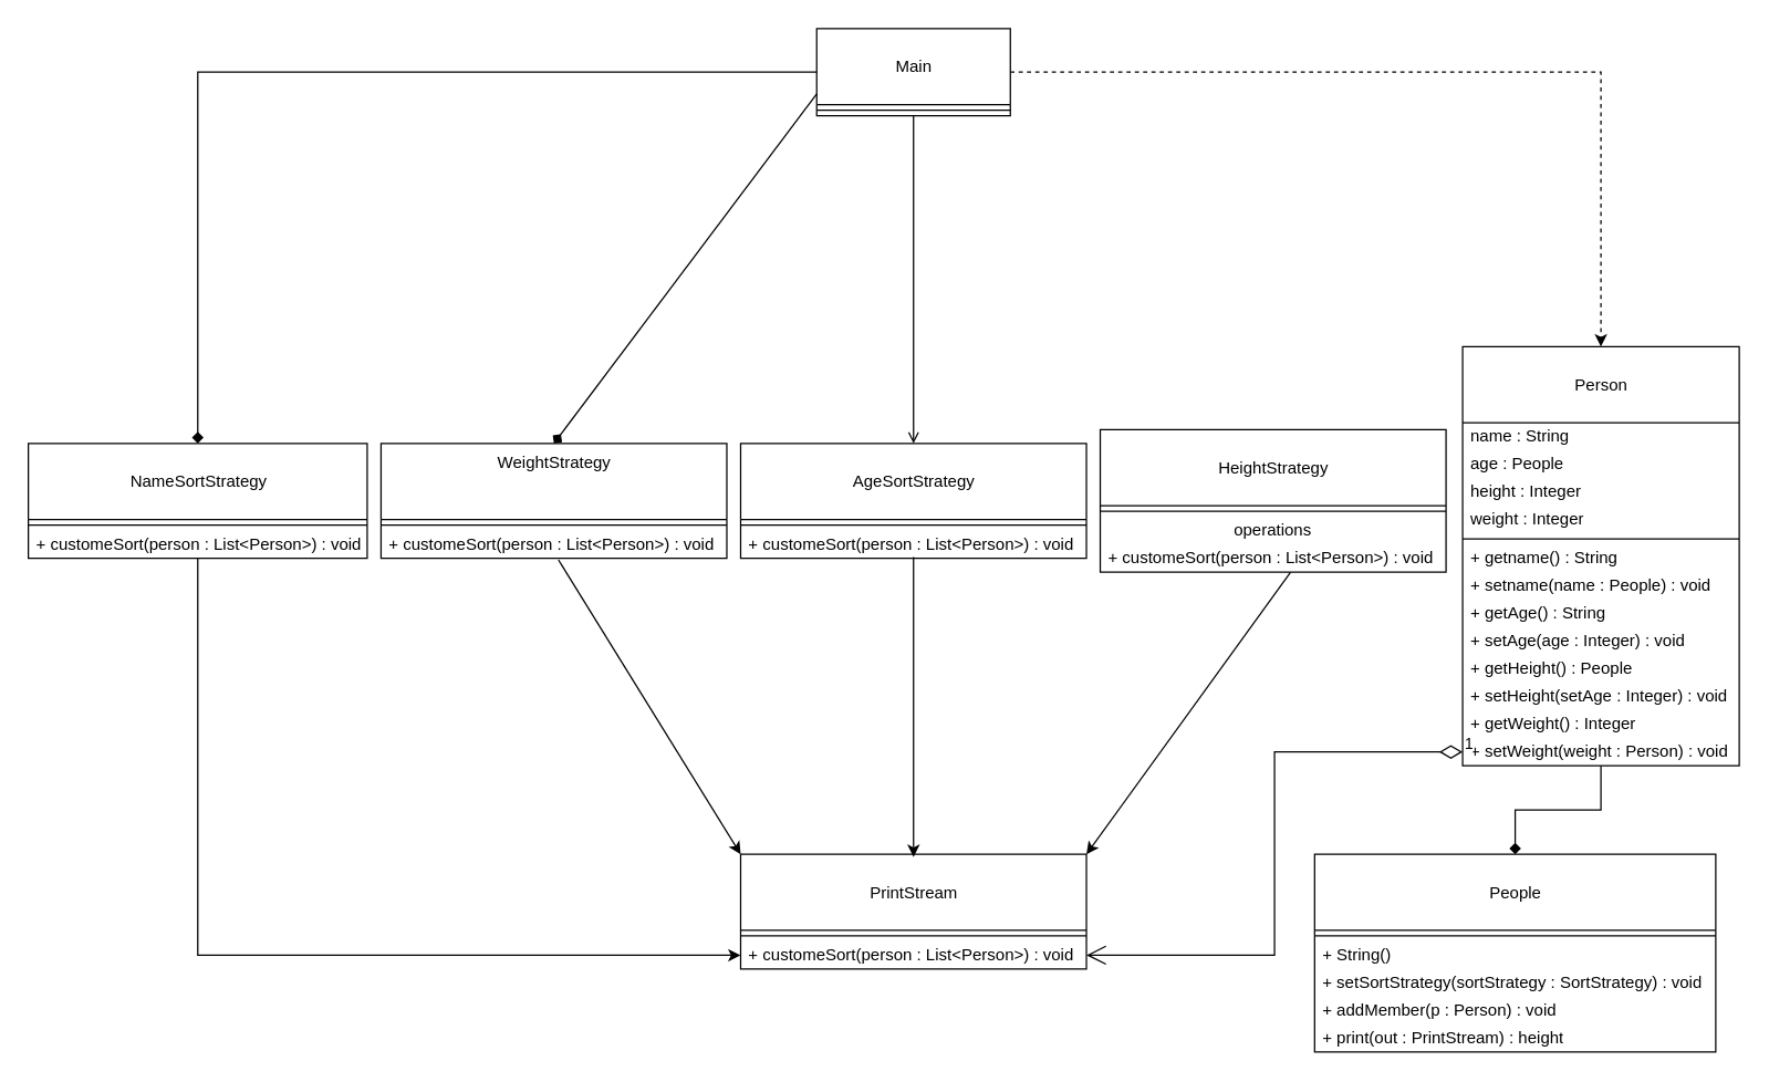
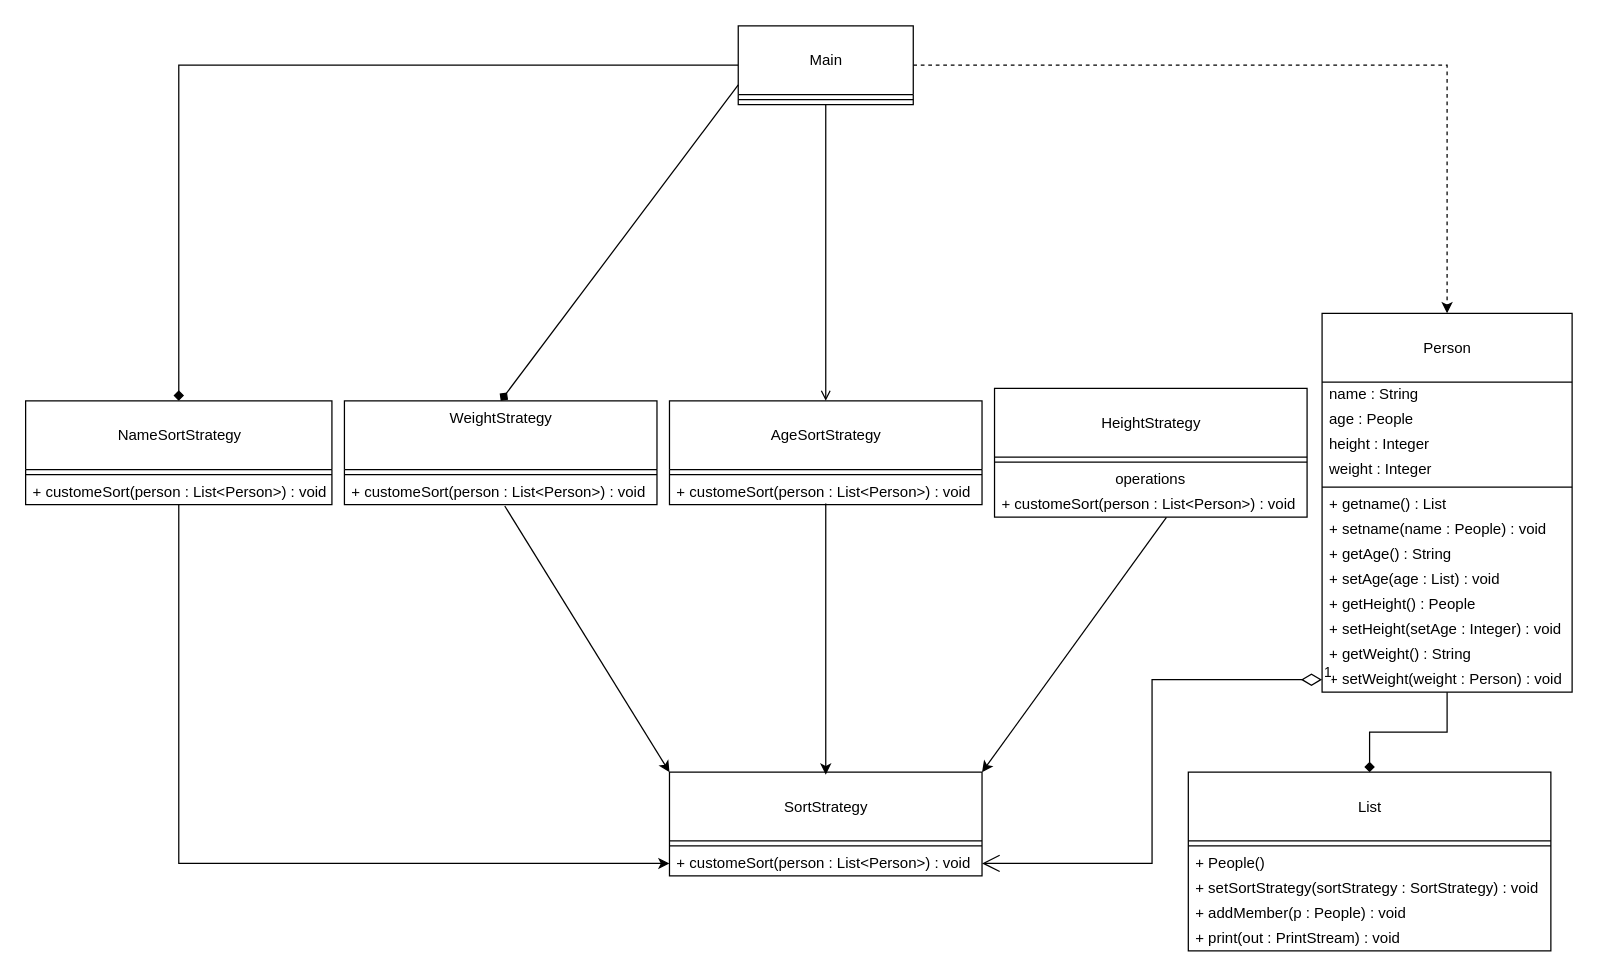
  <mxCell id="0" />
  <mxCell id="1" parent="0" />
  <mxCell id="2" style="edgeStyle=orthogonalEdgeStyle;rounded=0;orthogonalLoop=1;jettySize=auto;html=1;entryX=0.5;entryY=0;entryDx=0;entryDy=0;dashed=1;" parent="1" source="4" target="11" edge="1"><mxGeometry relative="1" as="geometry" /></mxCell>
  <mxCell id="3" style="edgeStyle=orthogonalEdgeStyle;rounded=0;orthogonalLoop=1;jettySize=auto;html=1;endArrow=diamond;" parent="1" source="4" target="32" edge="1"><mxGeometry relative="1" as="geometry" /></mxCell>
  <mxCell id="4" value="&lt;br&gt;Main" style="swimlane;fontStyle=0;align=center;verticalAlign=top;childLayout=stackLayout;horizontal=1;startSize=55;horizontalStack=0;resizeParent=1;resizeParentMax=0;resizeLast=0;collapsible=0;marginBottom=0;html=1;" parent="1" vertex="1"><mxGeometry x="590" y="20" width="140" height="63" as="geometry" /></mxCell>
  <mxCell id="5" value="" style="line;strokeWidth=1;fillColor=none;align=left;verticalAlign=middle;spacingTop=-1;spacingLeft=3;spacingRight=3;rotatable=0;labelPosition=right;points=[];portConstraint=eastwest;" parent="4" vertex="1"><mxGeometry y="55" width="140" height="8" as="geometry" /></mxCell>
  <mxCell id="6" value="&lt;br&gt;HeightStrategy" style="swimlane;fontStyle=0;align=center;verticalAlign=top;childLayout=stackLayout;horizontal=1;startSize=55;horizontalStack=0;resizeParent=1;resizeParentMax=0;resizeLast=0;collapsible=0;marginBottom=0;html=1;" parent="1" vertex="1"><mxGeometry x="795" y="310" width="250" height="103" as="geometry" /></mxCell>
  <mxCell id="7" value="" style="line;strokeWidth=1;fillColor=none;align=left;verticalAlign=middle;spacingTop=-1;spacingLeft=3;spacingRight=3;rotatable=0;labelPosition=right;points=[];portConstraint=eastwest;" parent="6" vertex="1"><mxGeometry y="55" width="250" height="8" as="geometry" /></mxCell>
  <mxCell id="8" value="operations" style="text;html=1;strokeColor=none;fillColor=none;align=center;verticalAlign=middle;spacingLeft=4;spacingRight=4;overflow=hidden;rotatable=0;points=[[0,0.5],[1,0.5]];portConstraint=eastwest;" parent="6" vertex="1"><mxGeometry y="63" width="250" height="20" as="geometry" /></mxCell>
  <mxCell id="9" value="+ customeSort(person : List&amp;lt;Person&amp;gt;) : void" style="text;html=1;strokeColor=none;fillColor=none;align=left;verticalAlign=middle;spacingLeft=4;spacingRight=4;overflow=hidden;rotatable=0;points=[[0,0.5],[1,0.5]];portConstraint=eastwest;" parent="6" vertex="1"><mxGeometry y="83" width="250" height="20" as="geometry" /></mxCell>
  <mxCell id="10" style="edgeStyle=orthogonalEdgeStyle;rounded=0;orthogonalLoop=1;jettySize=auto;html=1;entryX=0.5;entryY=0;entryDx=0;entryDy=0;endArrow=diamond;" parent="1" source="11" target="44" edge="1"><mxGeometry relative="1" as="geometry" /></mxCell>
  <mxCell id="11" value="&lt;br&gt;Person" style="swimlane;fontStyle=0;align=center;verticalAlign=top;childLayout=stackLayout;horizontal=1;startSize=55;horizontalStack=0;resizeParent=1;resizeParentMax=0;resizeLast=0;collapsible=0;marginBottom=0;html=1;" parent="1" vertex="1"><mxGeometry x="1057" y="250" width="200" height="303" as="geometry" /></mxCell>
  <mxCell id="12" value="&lt;span style=&quot;text-align: center&quot;&gt;name : String&lt;/span&gt;" style="text;html=1;strokeColor=none;fillColor=none;align=left;verticalAlign=middle;spacingLeft=4;spacingRight=4;overflow=hidden;rotatable=0;points=[[0,0.5],[1,0.5]];portConstraint=eastwest;" parent="11" vertex="1"><mxGeometry y="55" width="200" height="20" as="geometry" /></mxCell>
  <mxCell id="13" value="&lt;span style=&quot;text-align: center&quot;&gt;age : People&lt;/span&gt;" style="text;html=1;strokeColor=none;fillColor=none;align=left;verticalAlign=middle;spacingLeft=4;spacingRight=4;overflow=hidden;rotatable=0;points=[[0,0.5],[1,0.5]];portConstraint=eastwest;" parent="11" vertex="1"><mxGeometry y="75" width="200" height="20" as="geometry" /></mxCell>
  <mxCell id="14" value="&lt;span style=&quot;text-align: center&quot;&gt;height : Integer&lt;/span&gt;" style="text;html=1;strokeColor=none;fillColor=none;align=left;verticalAlign=middle;spacingLeft=4;spacingRight=4;overflow=hidden;rotatable=0;points=[[0,0.5],[1,0.5]];portConstraint=eastwest;" parent="11" vertex="1"><mxGeometry y="95" width="200" height="20" as="geometry" /></mxCell>
  <mxCell id="15" value="&lt;span style=&quot;text-align: center&quot;&gt;weight : Integer&lt;/span&gt;" style="text;html=1;strokeColor=none;fillColor=none;align=left;verticalAlign=middle;spacingLeft=4;spacingRight=4;overflow=hidden;rotatable=0;points=[[0,0.5],[1,0.5]];portConstraint=eastwest;" parent="11" vertex="1"><mxGeometry y="115" width="200" height="20" as="geometry" /></mxCell>
  <mxCell id="16" value="" style="line;strokeWidth=1;fillColor=none;align=left;verticalAlign=middle;spacingTop=-1;spacingLeft=3;spacingRight=3;rotatable=0;labelPosition=right;points=[];portConstraint=eastwest;" parent="11" vertex="1"><mxGeometry y="135" width="200" height="8" as="geometry" /></mxCell>
- <mxCell id="17" value="&lt;span style=&quot;text-align: center&quot;&gt;+ getname() : String&lt;/span&gt;" style="text;html=1;strokeColor=none;fillColor=none;align=left;verticalAlign=middle;spacingLeft=4;spacingRight=4;overflow=hidden;rotatable=0;points=[[0,0.5],[1,0.5]];portConstraint=eastwest;" parent="11" vertex="1"><mxGeometry y="143" width="200" height="20" as="geometry" /></mxCell>
+ <mxCell id="17" value="&lt;span style=&quot;text-align: center&quot;&gt;+ getname() : List&lt;/span&gt;" style="text;html=1;strokeColor=none;fillColor=none;align=left;verticalAlign=middle;spacingLeft=4;spacingRight=4;overflow=hidden;rotatable=0;points=[[0,0.5],[1,0.5]];portConstraint=eastwest;" parent="11" vertex="1"><mxGeometry y="143" width="200" height="20" as="geometry" /></mxCell>
  <mxCell id="18" value="&lt;span style=&quot;text-align: center&quot;&gt;+ setname(name : People) : void&lt;/span&gt;" style="text;html=1;strokeColor=none;fillColor=none;align=left;verticalAlign=middle;spacingLeft=4;spacingRight=4;overflow=hidden;rotatable=0;points=[[0,0.5],[1,0.5]];portConstraint=eastwest;" parent="11" vertex="1"><mxGeometry y="163" width="200" height="20" as="geometry" /></mxCell>
  <mxCell id="19" value="+ getAge() : String" style="text;html=1;strokeColor=none;fillColor=none;align=left;verticalAlign=middle;spacingLeft=4;spacingRight=4;overflow=hidden;rotatable=0;points=[[0,0.5],[1,0.5]];portConstraint=eastwest;" parent="11" vertex="1"><mxGeometry y="183" width="200" height="20" as="geometry" /></mxCell>
- <mxCell id="20" value="+ setAge(age : Integer) : void" style="text;html=1;strokeColor=none;fillColor=none;align=left;verticalAlign=middle;spacingLeft=4;spacingRight=4;overflow=hidden;rotatable=0;points=[[0,0.5],[1,0.5]];portConstraint=eastwest;" parent="11" vertex="1"><mxGeometry y="203" width="200" height="20" as="geometry" /></mxCell>
+ <mxCell id="20" value="+ setAge(age : List) : void" style="text;html=1;strokeColor=none;fillColor=none;align=left;verticalAlign=middle;spacingLeft=4;spacingRight=4;overflow=hidden;rotatable=0;points=[[0,0.5],[1,0.5]];portConstraint=eastwest;" parent="11" vertex="1"><mxGeometry y="203" width="200" height="20" as="geometry" /></mxCell>
  <mxCell id="21" value="+ getHeight() : People" style="text;html=1;strokeColor=none;fillColor=none;align=left;verticalAlign=middle;spacingLeft=4;spacingRight=4;overflow=hidden;rotatable=0;points=[[0,0.5],[1,0.5]];portConstraint=eastwest;" parent="11" vertex="1"><mxGeometry y="223" width="200" height="20" as="geometry" /></mxCell>
  <mxCell id="22" value="+ setHeight(setAge : Integer) : void" style="text;html=1;strokeColor=none;fillColor=none;align=left;verticalAlign=middle;spacingLeft=4;spacingRight=4;overflow=hidden;rotatable=0;points=[[0,0.5],[1,0.5]];portConstraint=eastwest;" parent="11" vertex="1"><mxGeometry y="243" width="200" height="20" as="geometry" /></mxCell>
- <mxCell id="23" value="+ getWeight() : Integer" style="text;html=1;strokeColor=none;fillColor=none;align=left;verticalAlign=middle;spacingLeft=4;spacingRight=4;overflow=hidden;rotatable=0;points=[[0,0.5],[1,0.5]];portConstraint=eastwest;" parent="11" vertex="1"><mxGeometry y="263" width="200" height="20" as="geometry" /></mxCell>
+ <mxCell id="23" value="+ getWeight() : String" style="text;html=1;strokeColor=none;fillColor=none;align=left;verticalAlign=middle;spacingLeft=4;spacingRight=4;overflow=hidden;rotatable=0;points=[[0,0.5],[1,0.5]];portConstraint=eastwest;" parent="11" vertex="1"><mxGeometry y="263" width="200" height="20" as="geometry" /></mxCell>
  <mxCell id="24" value="+ setWeight(weight : Person) : void" style="text;html=1;strokeColor=none;fillColor=none;align=left;verticalAlign=middle;spacingLeft=4;spacingRight=4;overflow=hidden;rotatable=0;points=[[0,0.5],[1,0.5]];portConstraint=eastwest;" parent="11" vertex="1"><mxGeometry y="283" width="200" height="20" as="geometry" /></mxCell>
  <mxCell id="25" value="&lt;br&gt;AgeSortStrategy" style="swimlane;fontStyle=0;align=center;verticalAlign=top;childLayout=stackLayout;horizontal=1;startSize=55;horizontalStack=0;resizeParent=1;resizeParentMax=0;resizeLast=0;collapsible=0;marginBottom=0;html=1;" parent="1" vertex="1"><mxGeometry x="535" y="320" width="250" height="83" as="geometry" /></mxCell>
  <mxCell id="26" value="" style="line;strokeWidth=1;fillColor=none;align=left;verticalAlign=middle;spacingTop=-1;spacingLeft=3;spacingRight=3;rotatable=0;labelPosition=right;points=[];portConstraint=eastwest;" parent="25" vertex="1"><mxGeometry y="55" width="250" height="8" as="geometry" /></mxCell>
  <mxCell id="27" value="+ customeSort(person : List&amp;lt;Person&amp;gt;) : void" style="text;html=1;strokeColor=none;fillColor=none;align=left;verticalAlign=middle;spacingLeft=4;spacingRight=4;overflow=hidden;rotatable=0;points=[[0,0.5],[1,0.5]];portConstraint=eastwest;" parent="25" vertex="1"><mxGeometry y="63" width="250" height="20" as="geometry" /></mxCell>
  <mxCell id="28" value="WeightStrategy" style="swimlane;fontStyle=0;align=center;verticalAlign=top;childLayout=stackLayout;horizontal=1;startSize=55;horizontalStack=0;resizeParent=1;resizeParentMax=0;resizeLast=0;collapsible=0;marginBottom=0;html=1;" parent="1" vertex="1"><mxGeometry x="275" y="320" width="250" height="83" as="geometry" /></mxCell>
  <mxCell id="29" value="" style="line;strokeWidth=1;fillColor=none;align=left;verticalAlign=middle;spacingTop=-1;spacingLeft=3;spacingRight=3;rotatable=0;labelPosition=right;points=[];portConstraint=eastwest;" parent="28" vertex="1"><mxGeometry y="55" width="250" height="8" as="geometry" /></mxCell>
  <mxCell id="30" value="+ customeSort(person : List&amp;lt;Person&amp;gt;) : void" style="text;html=1;strokeColor=none;fillColor=none;align=left;verticalAlign=middle;spacingLeft=4;spacingRight=4;overflow=hidden;rotatable=0;points=[[0,0.5],[1,0.5]];portConstraint=eastwest;" parent="28" vertex="1"><mxGeometry y="63" width="250" height="20" as="geometry" /></mxCell>
  <mxCell id="31" style="edgeStyle=orthogonalEdgeStyle;rounded=0;orthogonalLoop=1;jettySize=auto;html=1;entryX=0;entryY=0.5;entryDx=0;entryDy=0;" parent="1" source="32" target="39" edge="1"><mxGeometry relative="1" as="geometry" /></mxCell>
  <mxCell id="32" value="&lt;br&gt;NameSortStrategy" style="swimlane;fontStyle=0;align=center;verticalAlign=top;childLayout=stackLayout;horizontal=1;startSize=55;horizontalStack=0;resizeParent=1;resizeParentMax=0;resizeLast=0;collapsible=0;marginBottom=0;html=1;" parent="1" vertex="1"><mxGeometry x="20" y="320" width="245" height="83" as="geometry" /></mxCell>
  <mxCell id="33" value="" style="line;strokeWidth=1;fillColor=none;align=left;verticalAlign=middle;spacingTop=-1;spacingLeft=3;spacingRight=3;rotatable=0;labelPosition=right;points=[];portConstraint=eastwest;" parent="32" vertex="1"><mxGeometry y="55" width="245" height="8" as="geometry" /></mxCell>
  <mxCell id="34" value="+ customeSort(person : List&amp;lt;Person&amp;gt;) : void" style="text;html=1;strokeColor=none;fillColor=none;align=left;verticalAlign=middle;spacingLeft=4;spacingRight=4;overflow=hidden;rotatable=0;points=[[0,0.5],[1,0.5]];portConstraint=eastwest;" parent="32" vertex="1"><mxGeometry y="63" width="245" height="20" as="geometry" /></mxCell>
  <mxCell id="35" value="" style="endArrow=diamond;html=1;rounded=0;exitX=0;exitY=0.75;exitDx=0;exitDy=0;entryX=0.5;entryY=0;entryDx=0;entryDy=0;" parent="1" source="4" target="28" edge="1"><mxGeometry width="50" height="50" relative="1" as="geometry"><mxPoint x="650" y="370" as="sourcePoint" /><mxPoint x="700" y="320" as="targetPoint" /></mxGeometry></mxCell>
  <mxCell id="36" value="" style="endArrow=open;html=1;rounded=0;exitX=0.5;exitY=1;exitDx=0;exitDy=0;entryX=0.5;entryY=0;entryDx=0;entryDy=0;" parent="1" source="4" target="25" edge="1"><mxGeometry width="50" height="50" relative="1" as="geometry"><mxPoint x="650" y="370" as="sourcePoint" /><mxPoint x="700" y="320" as="targetPoint" /></mxGeometry></mxCell>
- <mxCell id="37" value="&lt;br&gt;PrintStream" style="swimlane;fontStyle=0;align=center;verticalAlign=top;childLayout=stackLayout;horizontal=1;startSize=55;horizontalStack=0;resizeParent=1;resizeParentMax=0;resizeLast=0;collapsible=0;marginBottom=0;html=1;" parent="1" vertex="1"><mxGeometry x="535" y="617" width="250" height="83" as="geometry" /></mxCell>
+ <mxCell id="37" value="&lt;br&gt;SortStrategy" style="swimlane;fontStyle=0;align=center;verticalAlign=top;childLayout=stackLayout;horizontal=1;startSize=55;horizontalStack=0;resizeParent=1;resizeParentMax=0;resizeLast=0;collapsible=0;marginBottom=0;html=1;" parent="1" vertex="1"><mxGeometry x="535" y="617" width="250" height="83" as="geometry" /></mxCell>
  <mxCell id="38" value="" style="line;strokeWidth=1;fillColor=none;align=left;verticalAlign=middle;spacingTop=-1;spacingLeft=3;spacingRight=3;rotatable=0;labelPosition=right;points=[];portConstraint=eastwest;" parent="37" vertex="1"><mxGeometry y="55" width="250" height="8" as="geometry" /></mxCell>
  <mxCell id="39" value="+ customeSort(person : List&amp;lt;Person&amp;gt;) : void" style="text;html=1;strokeColor=none;fillColor=none;align=left;verticalAlign=middle;spacingLeft=4;spacingRight=4;overflow=hidden;rotatable=0;points=[[0,0.5],[1,0.5]];portConstraint=eastwest;" parent="37" vertex="1"><mxGeometry y="63" width="250" height="20" as="geometry" /></mxCell>
  <mxCell id="40" value="" style="endArrow=classic;html=1;rounded=0;entryX=0.5;entryY=0;entryDx=0;entryDy=0;" parent="1" edge="1"><mxGeometry width="50" height="50" relative="1" as="geometry"><mxPoint y="402" as="sourcePoint" x="660" /><mxPoint y="619" as="targetPoint" x="660" /></mxGeometry></mxCell>
  <mxCell id="41" value="" style="endArrow=classic;html=1;rounded=0;exitX=0.513;exitY=1.055;exitDx=0;exitDy=0;exitPerimeter=0;entryX=0;entryY=0;entryDx=0;entryDy=0;" parent="1" source="30" target="37" edge="1"><mxGeometry width="50" height="50" relative="1" as="geometry"><mxPoint x="600" y="560" as="sourcePoint" /><mxPoint x="650" y="510" as="targetPoint" /></mxGeometry></mxCell>
  <mxCell id="42" value="" style="endArrow=classic;html=1;rounded=0;exitX=0.55;exitY=1.009;exitDx=0;exitDy=0;exitPerimeter=0;entryX=1;entryY=0;entryDx=0;entryDy=0;" parent="1" source="9" target="37" edge="1"><mxGeometry width="50" height="50" relative="1" as="geometry"><mxPoint x="600" y="560" as="sourcePoint" /><mxPoint x="650" y="510" as="targetPoint" /></mxGeometry></mxCell>
  <mxCell id="43" value="1" style="endArrow=open;html=1;endSize=12;startArrow=diamondThin;startSize=14;startFill=0;edgeStyle=orthogonalEdgeStyle;align=left;verticalAlign=bottom;rounded=0;entryX=1;entryY=0.5;entryDx=0;entryDy=0;" parent="1" source="24" target="39" edge="1"><mxGeometry x="-1" y="3" relative="1" as="geometry"><mxPoint x="550" y="540" as="sourcePoint" /><mxPoint x="710" y="540" as="targetPoint" /></mxGeometry></mxCell>
- <mxCell id="44" value="&lt;br&gt;People" style="swimlane;fontStyle=0;align=center;verticalAlign=top;childLayout=stackLayout;horizontal=1;startSize=55;horizontalStack=0;resizeParent=1;resizeParentMax=0;resizeLast=0;collapsible=0;marginBottom=0;html=1;" parent="1" vertex="1"><mxGeometry x="950" y="617" width="290" height="143" as="geometry" /></mxCell>
+ <mxCell id="44" value="&lt;br&gt;List" style="swimlane;fontStyle=0;align=center;verticalAlign=top;childLayout=stackLayout;horizontal=1;startSize=55;horizontalStack=0;resizeParent=1;resizeParentMax=0;resizeLast=0;collapsible=0;marginBottom=0;html=1;" parent="1" vertex="1"><mxGeometry x="950" y="617" width="290" height="143" as="geometry" /></mxCell>
  <mxCell id="45" value="" style="line;strokeWidth=1;fillColor=none;align=left;verticalAlign=middle;spacingTop=-1;spacingLeft=3;spacingRight=3;rotatable=0;labelPosition=right;points=[];portConstraint=eastwest;" parent="44" vertex="1"><mxGeometry y="55" width="290" height="8" as="geometry" /></mxCell>
- <mxCell id="46" value="+ String()" style="text;html=1;strokeColor=none;fillColor=none;align=left;verticalAlign=middle;spacingLeft=4;spacingRight=4;overflow=hidden;rotatable=0;points=[[0,0.5],[1,0.5]];portConstraint=eastwest;" parent="44" vertex="1"><mxGeometry y="63" width="290" height="20" as="geometry" /></mxCell>
+ <mxCell id="46" value="+ People()" style="text;html=1;strokeColor=none;fillColor=none;align=left;verticalAlign=middle;spacingLeft=4;spacingRight=4;overflow=hidden;rotatable=0;points=[[0,0.5],[1,0.5]];portConstraint=eastwest;" parent="44" vertex="1"><mxGeometry y="63" width="290" height="20" as="geometry" /></mxCell>
  <mxCell id="47" value="+ setSortStrategy(sortStrategy : SortStrategy) : void" style="text;html=1;strokeColor=none;fillColor=none;align=left;verticalAlign=middle;spacingLeft=4;spacingRight=4;overflow=hidden;rotatable=0;points=[[0,0.5],[1,0.5]];portConstraint=eastwest;" parent="44" vertex="1"><mxGeometry y="83" width="290" height="20" as="geometry" /></mxCell>
- <mxCell id="48" value="+ addMember(p : Person) : void" style="text;html=1;strokeColor=none;fillColor=none;align=left;verticalAlign=middle;spacingLeft=4;spacingRight=4;overflow=hidden;rotatable=0;points=[[0,0.5],[1,0.5]];portConstraint=eastwest;" parent="44" vertex="1"><mxGeometry y="103" width="290" height="20" as="geometry" /></mxCell>
- <mxCell id="49" value="+ print(out : PrintStream) : height" style="text;html=1;strokeColor=none;fillColor=none;align=left;verticalAlign=middle;spacingLeft=4;spacingRight=4;overflow=hidden;rotatable=0;points=[[0,0.5],[1,0.5]];portConstraint=eastwest;" parent="44" vertex="1"><mxGeometry y="123" width="290" height="20" as="geometry" /></mxCell>
+ <mxCell id="48" value="+ addMember(p : People) : void" style="text;html=1;strokeColor=none;fillColor=none;align=left;verticalAlign=middle;spacingLeft=4;spacingRight=4;overflow=hidden;rotatable=0;points=[[0,0.5],[1,0.5]];portConstraint=eastwest;" parent="44" vertex="1"><mxGeometry y="103" width="290" height="20" as="geometry" /></mxCell>
+ <mxCell id="49" value="+ print(out : PrintStream) : void" style="text;html=1;strokeColor=none;fillColor=none;align=left;verticalAlign=middle;spacingLeft=4;spacingRight=4;overflow=hidden;rotatable=0;points=[[0,0.5],[1,0.5]];portConstraint=eastwest;" parent="44" vertex="1"><mxGeometry y="123" width="290" height="20" as="geometry" /></mxCell>
